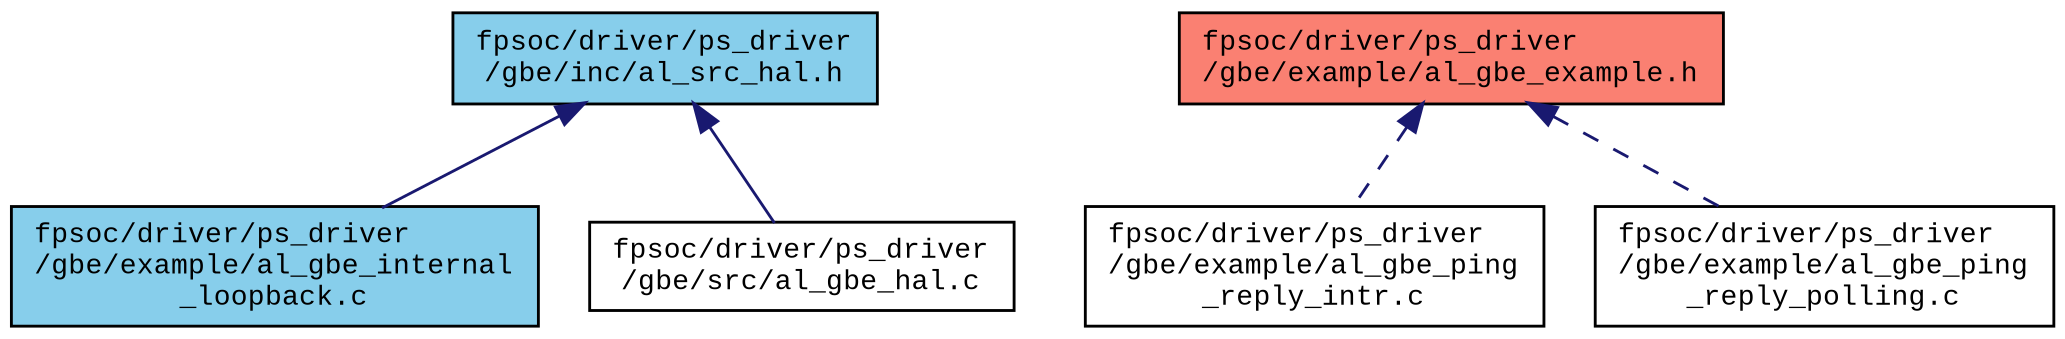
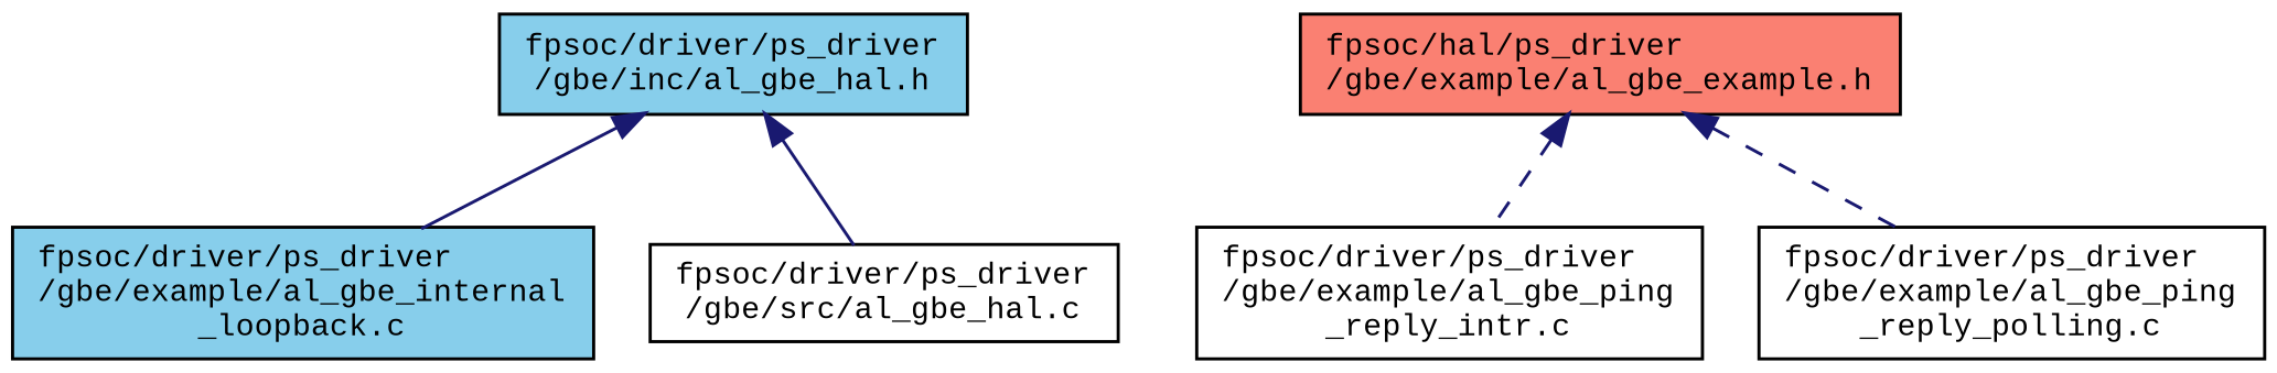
  digraph {
    fontname="Liberation Mono"
    node [color=black fillcolor=white fontname="Liberation Mono" fontsize=10 shape=record style=filled]
    edge [color=midnightblue dir=back fontname="Liberation Mono" fontsize=10 labelfontname=Helvetica labelfontsize=10 style=solid]
-   n1 [fillcolor=skyblue fontcolor=black height=0.2 label="fpsoc/driver/ps_driver\l/gbe/inc/al_src_hal.h" width=0.4]
+   n1 [fillcolor=skyblue fontcolor=black height=0.2 label="fpsoc/driver/ps_driver\l/gbe/inc/al_gbe_hal.h" width=0.4]
    n2 [fillcolor=skyblue height=0.2 label="fpsoc/driver/ps_driver\l/gbe/example/al_gbe_internal\l_loopback.c" width=0.4]
    n3 [height=0.2 label="fpsoc/driver/ps_driver\l/gbe/src/al_gbe_hal.c" width=0.4]
-   n4 [fillcolor=salmon height=0.2 label="fpsoc/driver/ps_driver\l/gbe/example/al_gbe_example.h" width=0.4]
+   n4 [fillcolor=salmon height=0.2 label="fpsoc/hal/ps_driver\l/gbe/example/al_gbe_example.h" width=0.4]
    n5 [height=0.2 label="fpsoc/driver/ps_driver\l/gbe/example/al_gbe_ping\l_reply_intr.c" width=0.4]
    n6 [height=0.2 label="fpsoc/driver/ps_driver\l/gbe/example/al_gbe_ping\l_reply_polling.c" width=0.4]
    n1 -> n2
    n1 -> n3
    n4 -> n5 [style=dashed]
    n4 -> n6 [style=dashed]
  }
